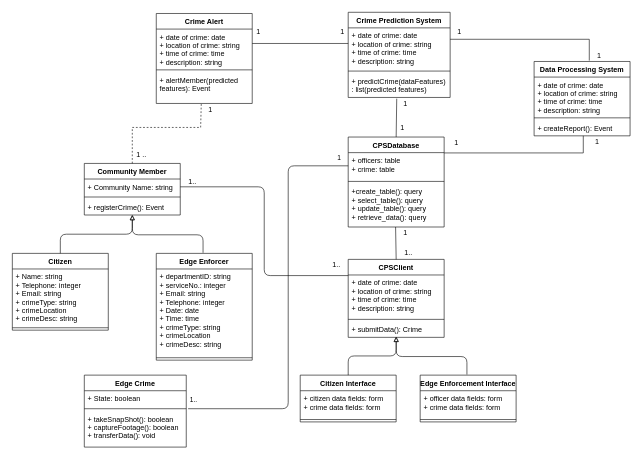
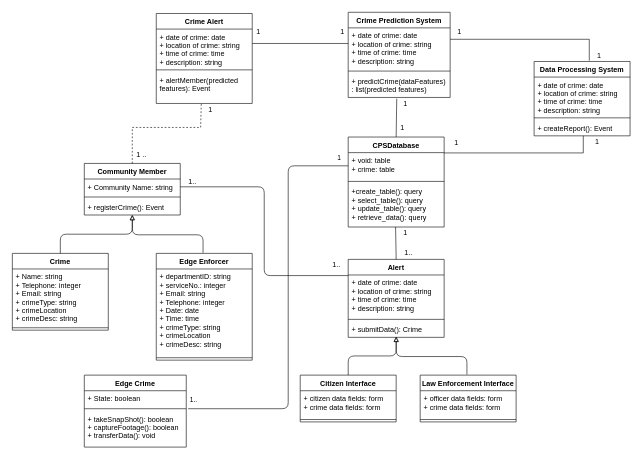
  <mxCell id="0" />
  <mxCell id="1" parent="0" />
  <mxCell id="2" value="Community Member" style="swimlane;fontStyle=1;align=center;verticalAlign=top;childLayout=stackLayout;horizontal=1;startSize=26;horizontalStack=0;resizeParent=1;resizeParentMax=0;resizeLast=0;collapsible=1;marginBottom=0;" parent="1" vertex="1"><mxGeometry x="140" y="272" width="160" height="86" as="geometry" /></mxCell>
  <mxCell id="3" value="+ Community Name: string" style="text;strokeColor=none;fillColor=none;align=left;verticalAlign=top;spacingLeft=4;spacingRight=4;overflow=hidden;rotatable=0;points=[[0,0.5],[1,0.5]];portConstraint=eastwest;" parent="2" vertex="1"><mxGeometry y="26" width="160" height="26" as="geometry" /></mxCell>
  <mxCell id="4" value="" style="line;strokeWidth=1;fillColor=none;align=left;verticalAlign=middle;spacingTop=-1;spacingLeft=3;spacingRight=3;rotatable=0;labelPosition=right;points=[];portConstraint=eastwest;" parent="2" vertex="1"><mxGeometry y="52" width="160" height="8" as="geometry" /></mxCell>
  <mxCell id="5" value="+ registerCrime(): Event" style="text;strokeColor=none;fillColor=none;align=left;verticalAlign=top;spacingLeft=4;spacingRight=4;overflow=hidden;rotatable=0;points=[[0,0.5],[1,0.5]];portConstraint=eastwest;" parent="2" vertex="1"><mxGeometry y="60" width="160" height="26" as="geometry" /></mxCell>
- <mxCell id="6" value="Citizen" style="swimlane;fontStyle=1;align=center;verticalAlign=top;childLayout=stackLayout;horizontal=1;startSize=26;horizontalStack=0;resizeParent=1;resizeParentMax=0;resizeLast=0;collapsible=1;marginBottom=0;" parent="1" vertex="1"><mxGeometry x="20" y="422" width="160" height="128" as="geometry" /></mxCell>
+ <mxCell id="6" value="Crime" style="swimlane;fontStyle=1;align=center;verticalAlign=top;childLayout=stackLayout;horizontal=1;startSize=26;horizontalStack=0;resizeParent=1;resizeParentMax=0;resizeLast=0;collapsible=1;marginBottom=0;" parent="1" vertex="1"><mxGeometry x="20" y="422" width="160" height="128" as="geometry" /></mxCell>
  <mxCell id="7" value="+ Name: string&#10;+ Telephone: integer&#10;+ Email: string&#10;+ crimeType: string&#10;+ crimeLocation&#10;+ crimeDesc: string" style="text;strokeColor=none;fillColor=none;align=left;verticalAlign=top;spacingLeft=4;spacingRight=4;overflow=hidden;rotatable=0;points=[[0,0.5],[1,0.5]];portConstraint=eastwest;" parent="6" vertex="1"><mxGeometry y="26" width="160" height="94" as="geometry" /></mxCell>
  <mxCell id="8" value="" style="line;strokeWidth=1;fillColor=none;align=left;verticalAlign=middle;spacingTop=-1;spacingLeft=3;spacingRight=3;rotatable=0;labelPosition=right;points=[];portConstraint=eastwest;" parent="6" vertex="1"><mxGeometry y="120" width="160" height="8" as="geometry" /></mxCell>
  <mxCell id="9" value="Edge Enforcer" style="swimlane;fontStyle=1;align=center;verticalAlign=top;childLayout=stackLayout;horizontal=1;startSize=26;horizontalStack=0;resizeParent=1;resizeParentMax=0;resizeLast=0;collapsible=1;marginBottom=0;" parent="1" vertex="1"><mxGeometry x="260" y="422" width="160" height="178" as="geometry" /></mxCell>
  <mxCell id="10" value="+ departmentID: string&#10;+ serviceNo.: integer&#10;+ Email: string&#10;+ Telephone: integer&#10;+ Date: date&#10;+ Time: time&#10;+ crimeType: string&#10;+ crimeLocation&#10;+ crimeDesc: string" style="text;strokeColor=none;fillColor=none;align=left;verticalAlign=top;spacingLeft=4;spacingRight=4;overflow=hidden;rotatable=0;points=[[0,0.5],[1,0.5]];portConstraint=eastwest;" parent="9" vertex="1"><mxGeometry y="26" width="160" height="144" as="geometry" /></mxCell>
  <mxCell id="11" value="" style="line;strokeWidth=1;fillColor=none;align=left;verticalAlign=middle;spacingTop=-1;spacingLeft=3;spacingRight=3;rotatable=0;labelPosition=right;points=[];portConstraint=eastwest;" parent="9" vertex="1"><mxGeometry y="170" width="160" height="8" as="geometry" /></mxCell>
  <mxCell id="12" value="Edge Crime" style="swimlane;fontStyle=1;align=center;verticalAlign=top;childLayout=stackLayout;horizontal=1;startSize=26;horizontalStack=0;resizeParent=1;resizeParentMax=0;resizeLast=0;collapsible=1;marginBottom=0;" parent="1" vertex="1"><mxGeometry x="140" y="625" width="170" height="120" as="geometry" /></mxCell>
  <mxCell id="13" value="+ State: boolean" style="text;strokeColor=none;fillColor=none;align=left;verticalAlign=top;spacingLeft=4;spacingRight=4;overflow=hidden;rotatable=0;points=[[0,0.5],[1,0.5]];portConstraint=eastwest;" parent="12" vertex="1"><mxGeometry y="26" width="170" height="26" as="geometry" /></mxCell>
  <mxCell id="14" value="" style="line;strokeWidth=1;fillColor=none;align=left;verticalAlign=middle;spacingTop=-1;spacingLeft=3;spacingRight=3;rotatable=0;labelPosition=right;points=[];portConstraint=eastwest;" parent="12" vertex="1"><mxGeometry y="52" width="170" height="8" as="geometry" /></mxCell>
  <mxCell id="15" value="+ takeSnapShot(): boolean&#10;+ captureFootage(): boolean&#10;+ transferData(): void" style="text;strokeColor=none;fillColor=none;align=left;verticalAlign=top;spacingLeft=4;spacingRight=4;overflow=hidden;rotatable=0;points=[[0,0.5],[1,0.5]];portConstraint=eastwest;" parent="12" vertex="1"><mxGeometry y="60" width="170" height="60" as="geometry" /></mxCell>
- <mxCell id="16" value="CPSClient" style="swimlane;fontStyle=1;align=center;verticalAlign=top;childLayout=stackLayout;horizontal=1;startSize=26;horizontalStack=0;resizeParent=1;resizeParentMax=0;resizeLast=0;collapsible=1;marginBottom=0;" parent="1" vertex="1"><mxGeometry x="580" y="432" width="160" height="130" as="geometry" /></mxCell>
+ <mxCell id="16" value="Alert" style="swimlane;fontStyle=1;align=center;verticalAlign=top;childLayout=stackLayout;horizontal=1;startSize=26;horizontalStack=0;resizeParent=1;resizeParentMax=0;resizeLast=0;collapsible=1;marginBottom=0;" parent="1" vertex="1"><mxGeometry x="580" y="432" width="160" height="130" as="geometry" /></mxCell>
  <mxCell id="17" value="+ date of crime: date&#10;+ location of crime: string&#10;+ time of crime: time&#10;+ description: string" style="text;strokeColor=none;fillColor=none;align=left;verticalAlign=top;spacingLeft=4;spacingRight=4;overflow=hidden;rotatable=0;points=[[0,0.5],[1,0.5]];portConstraint=eastwest;" parent="16" vertex="1"><mxGeometry y="26" width="160" height="70" as="geometry" /></mxCell>
  <mxCell id="18" value="" style="line;strokeWidth=1;fillColor=none;align=left;verticalAlign=middle;spacingTop=-1;spacingLeft=3;spacingRight=3;rotatable=0;labelPosition=right;points=[];portConstraint=eastwest;" parent="16" vertex="1"><mxGeometry y="96" width="160" height="8" as="geometry" /></mxCell>
  <mxCell id="19" value="+ submitData(): Crime" style="text;strokeColor=none;fillColor=none;align=left;verticalAlign=top;spacingLeft=4;spacingRight=4;overflow=hidden;rotatable=0;points=[[0,0.5],[1,0.5]];portConstraint=eastwest;" parent="16" vertex="1"><mxGeometry y="104" width="160" height="26" as="geometry" /></mxCell>
  <mxCell id="20" value="" style="endArrow=none;dashed=0;endFill=1;html=1;edgeStyle=elbowEdgeStyle;entryX=0;entryY=0.5;entryDx=0;entryDy=0;exitX=1.018;exitY=-0.067;exitDx=0;exitDy=0;exitPerimeter=0;" parent="1" source="15" target="33" edge="1"><mxGeometry width="160" relative="1" as="geometry"><mxPoint x="303" y="633.5" as="sourcePoint" /><mxPoint x="580" y="459" as="targetPoint" /><Array as="points"><mxPoint x="480" y="452" /></Array></mxGeometry></mxCell>
  <mxCell id="21" value="1.." style="edgeLabel;html=1;align=center;verticalAlign=middle;resizable=0;points=[];" parent="20" vertex="1" connectable="0"><mxGeometry x="-0.901" relative="1" as="geometry"><mxPoint x="-25" y="-15" as="offset" /></mxGeometry></mxCell>
  <mxCell id="22" value="1" style="edgeLabel;html=1;align=center;verticalAlign=middle;resizable=0;points=[];" parent="20" vertex="1" connectable="0"><mxGeometry x="0.95" y="2" relative="1" as="geometry"><mxPoint x="1" y="-12" as="offset" /></mxGeometry></mxCell>
  <mxCell id="23" value="" style="endArrow=none;dashed=0;endFill=1;html=1;edgeStyle=elbowEdgeStyle;exitX=1;exitY=0.5;exitDx=0;exitDy=0;" parent="1" source="3" edge="1"><mxGeometry width="160" relative="1" as="geometry"><mxPoint x="310" y="643.5" as="sourcePoint" /><mxPoint x="580" y="459" as="targetPoint" /></mxGeometry></mxCell>
  <mxCell id="24" value="Citizen Interface" style="swimlane;fontStyle=1;align=center;verticalAlign=top;childLayout=stackLayout;horizontal=1;startSize=26;horizontalStack=0;resizeParent=1;resizeParentMax=0;resizeLast=0;collapsible=1;marginBottom=0;" parent="1" vertex="1"><mxGeometry x="500" y="625" width="160" height="78" as="geometry" /></mxCell>
  <mxCell id="25" value="+ citizen data fields: form&#10;+ crime data fields: form" style="text;strokeColor=none;fillColor=none;align=left;verticalAlign=top;spacingLeft=4;spacingRight=4;overflow=hidden;rotatable=0;points=[[0,0.5],[1,0.5]];portConstraint=eastwest;" parent="24" vertex="1"><mxGeometry y="26" width="160" height="44" as="geometry" /></mxCell>
  <mxCell id="26" value="" style="line;strokeWidth=1;fillColor=none;align=left;verticalAlign=middle;spacingTop=-1;spacingLeft=3;spacingRight=3;rotatable=0;labelPosition=right;points=[];portConstraint=eastwest;" parent="24" vertex="1"><mxGeometry y="70" width="160" height="8" as="geometry" /></mxCell>
- <mxCell id="27" value="Edge Enforcement Interface" style="swimlane;fontStyle=1;align=center;verticalAlign=top;childLayout=stackLayout;horizontal=1;startSize=26;horizontalStack=0;resizeParent=1;resizeParentMax=0;resizeLast=0;collapsible=1;marginBottom=0;" parent="1" vertex="1"><mxGeometry x="700" y="625" width="160" height="78" as="geometry" /></mxCell>
+ <mxCell id="27" value="Law Enforcement Interface" style="swimlane;fontStyle=1;align=center;verticalAlign=top;childLayout=stackLayout;horizontal=1;startSize=26;horizontalStack=0;resizeParent=1;resizeParentMax=0;resizeLast=0;collapsible=1;marginBottom=0;" parent="1" vertex="1"><mxGeometry x="700" y="625" width="160" height="78" as="geometry" /></mxCell>
  <mxCell id="28" value="+ officer data fields: form&#10;+ crime data fields: form" style="text;strokeColor=none;fillColor=none;align=left;verticalAlign=top;spacingLeft=4;spacingRight=4;overflow=hidden;rotatable=0;points=[[0,0.5],[1,0.5]];portConstraint=eastwest;" parent="27" vertex="1"><mxGeometry y="26" width="160" height="44" as="geometry" /></mxCell>
  <mxCell id="29" value="" style="line;strokeWidth=1;fillColor=none;align=left;verticalAlign=middle;spacingTop=-1;spacingLeft=3;spacingRight=3;rotatable=0;labelPosition=right;points=[];portConstraint=eastwest;" parent="27" vertex="1"><mxGeometry y="70" width="160" height="8" as="geometry" /></mxCell>
  <mxCell id="30" value="" style="endArrow=block;dashed=0;endFill=0;edgeStyle=orthogonalEdgeStyle;html=1;edgeStyle=orthogonalEdgeStyle;exitX=0.5;exitY=0;exitDx=0;exitDy=0;entryX=0.513;entryY=1.115;entryDx=0;entryDy=0;entryPerimeter=0;" parent="1" edge="1"><mxGeometry width="160" relative="1" as="geometry"><mxPoint x="778" y="624" as="sourcePoint" /><mxPoint x="660.08" y="560.99" as="targetPoint" /><Array as="points"><mxPoint x="778" y="594" /><mxPoint x="660" y="594" /></Array></mxGeometry></mxCell>
  <mxCell id="31" value="" style="endArrow=block;dashed=0;endFill=0;edgeStyle=orthogonalEdgeStyle;html=1;edgeStyle=orthogonalEdgeStyle;exitX=0.5;exitY=0;exitDx=0;exitDy=0;" parent="1" source="24" edge="1"><mxGeometry width="160" relative="1" as="geometry"><mxPoint x="560" y="631" as="sourcePoint" /><mxPoint x="660" y="561" as="targetPoint" /><Array as="points"><mxPoint x="580" y="593" /><mxPoint x="660" y="593" /></Array></mxGeometry></mxCell>
  <mxCell id="32" value="CPSDatabase" style="swimlane;fontStyle=1;align=center;verticalAlign=top;childLayout=stackLayout;horizontal=1;startSize=26;horizontalStack=0;resizeParent=1;resizeParentMax=0;resizeLast=0;collapsible=1;marginBottom=0;" parent="1" vertex="1"><mxGeometry x="580" y="228" width="160" height="150" as="geometry" /></mxCell>
- <mxCell id="33" value="+ officers: table&#10;+ crime: table" style="text;strokeColor=none;fillColor=none;align=left;verticalAlign=top;spacingLeft=4;spacingRight=4;overflow=hidden;rotatable=0;points=[[0,0.5],[1,0.5]];portConstraint=eastwest;" parent="32" vertex="1"><mxGeometry y="26" width="160" height="44" as="geometry" /></mxCell>
+ <mxCell id="33" value="+ void: table&#10;+ crime: table" style="text;strokeColor=none;fillColor=none;align=left;verticalAlign=top;spacingLeft=4;spacingRight=4;overflow=hidden;rotatable=0;points=[[0,0.5],[1,0.5]];portConstraint=eastwest;" parent="32" vertex="1"><mxGeometry y="26" width="160" height="44" as="geometry" /></mxCell>
  <mxCell id="34" value="" style="line;strokeWidth=1;fillColor=none;align=left;verticalAlign=middle;spacingTop=-1;spacingLeft=3;spacingRight=3;rotatable=0;labelPosition=right;points=[];portConstraint=eastwest;" parent="32" vertex="1"><mxGeometry y="70" width="160" height="8" as="geometry" /></mxCell>
  <mxCell id="35" value="+create_table(): query&#10;+ select_table(): query&#10;+ update_table(): query&#10;+ retrieve_data(): query" style="text;strokeColor=none;fillColor=none;align=left;verticalAlign=top;spacingLeft=4;spacingRight=4;overflow=hidden;rotatable=0;points=[[0,0.5],[1,0.5]];portConstraint=eastwest;" parent="32" vertex="1"><mxGeometry y="78" width="160" height="72" as="geometry" /></mxCell>
  <mxCell id="36" value="Crime Alert" style="swimlane;fontStyle=1;align=center;verticalAlign=top;childLayout=stackLayout;horizontal=1;startSize=26;horizontalStack=0;resizeParent=1;resizeParentMax=0;resizeLast=0;collapsible=1;marginBottom=0;" parent="1" vertex="1"><mxGeometry x="260" y="22" width="160" height="150" as="geometry" /></mxCell>
  <mxCell id="37" value="+ date of crime: date&#10;+ location of crime: string&#10;+ time of crime: time&#10;+ description: string" style="text;strokeColor=none;fillColor=none;align=left;verticalAlign=top;spacingLeft=4;spacingRight=4;overflow=hidden;rotatable=0;points=[[0,0.5],[1,0.5]];portConstraint=eastwest;" parent="36" vertex="1"><mxGeometry y="26" width="160" height="64" as="geometry" /></mxCell>
  <mxCell id="38" value="" style="line;strokeWidth=1;fillColor=none;align=left;verticalAlign=middle;spacingTop=-1;spacingLeft=3;spacingRight=3;rotatable=0;labelPosition=right;points=[];portConstraint=eastwest;" parent="36" vertex="1"><mxGeometry y="90" width="160" height="8" as="geometry" /></mxCell>
  <mxCell id="39" value="+ alertMember(predicted &#10;features): Event" style="text;strokeColor=none;fillColor=none;align=left;verticalAlign=top;spacingLeft=4;spacingRight=4;overflow=hidden;rotatable=0;points=[[0,0.5],[1,0.5]];portConstraint=eastwest;" parent="36" vertex="1"><mxGeometry y="98" width="160" height="52" as="geometry" /></mxCell>
  <mxCell id="40" value="" style="endArrow=none;html=1;rounded=0;edgeStyle=orthogonalEdgeStyle;entryX=0.469;entryY=1;entryDx=0;entryDy=0;entryPerimeter=0;exitX=0.5;exitY=0;exitDx=0;exitDy=0;dashed=1;" parent="1" source="2" target="39" edge="1"><mxGeometry relative="1" as="geometry"><mxPoint x="210" y="172" as="sourcePoint" /><mxPoint x="370" y="172" as="targetPoint" /><Array as="points"><mxPoint x="220" y="212" /><mxPoint x="334" y="212" /></Array></mxGeometry></mxCell>
  <mxCell id="41" value="Crime Prediction System" style="swimlane;fontStyle=1;align=center;verticalAlign=top;childLayout=stackLayout;horizontal=1;startSize=26;horizontalStack=0;resizeParent=1;resizeParentMax=0;resizeLast=0;collapsible=1;marginBottom=0;" parent="1" vertex="1"><mxGeometry x="580" y="20" width="170" height="142" as="geometry" /></mxCell>
  <mxCell id="42" value="+ date of crime: date&#10;+ location of crime: string&#10;+ time of crime: time&#10;+ description: string" style="text;strokeColor=none;fillColor=none;align=left;verticalAlign=top;spacingLeft=4;spacingRight=4;overflow=hidden;rotatable=0;points=[[0,0.5],[1,0.5]];portConstraint=eastwest;" parent="41" vertex="1"><mxGeometry y="26" width="170" height="68" as="geometry" /></mxCell>
  <mxCell id="43" value="" style="line;strokeWidth=1;fillColor=none;align=left;verticalAlign=middle;spacingTop=-1;spacingLeft=3;spacingRight=3;rotatable=0;labelPosition=right;points=[];portConstraint=eastwest;" parent="41" vertex="1"><mxGeometry y="94" width="170" height="8" as="geometry" /></mxCell>
  <mxCell id="44" value="+ predictCrime(dataFeatures)&#10;: list(predicted features)" style="text;strokeColor=none;fillColor=none;align=left;verticalAlign=top;spacingLeft=4;spacingRight=4;overflow=hidden;rotatable=0;points=[[0,0.5],[1,0.5]];portConstraint=eastwest;" parent="41" vertex="1"><mxGeometry y="102" width="170" height="40" as="geometry" /></mxCell>
  <mxCell id="45" value="" style="endArrow=none;html=1;rounded=0;" parent="1" edge="1"><mxGeometry relative="1" as="geometry"><mxPoint x="420" y="72" as="sourcePoint" /><mxPoint x="580" y="72" as="targetPoint" /></mxGeometry></mxCell>
  <mxCell id="46" value="Data Processing System" style="swimlane;fontStyle=1;align=center;verticalAlign=top;childLayout=stackLayout;horizontal=1;startSize=26;horizontalStack=0;resizeParent=1;resizeParentMax=0;resizeLast=0;collapsible=1;marginBottom=0;" parent="1" vertex="1"><mxGeometry x="890" y="102" width="160" height="124" as="geometry" /></mxCell>
  <mxCell id="47" value="+ date of crime: date&#10;+ location of crime: string&#10;+ time of crime: time&#10;+ description: string" style="text;strokeColor=none;fillColor=none;align=left;verticalAlign=top;spacingLeft=4;spacingRight=4;overflow=hidden;rotatable=0;points=[[0,0.5],[1,0.5]];portConstraint=eastwest;" parent="46" vertex="1"><mxGeometry y="26" width="160" height="64" as="geometry" /></mxCell>
  <mxCell id="48" value="" style="line;strokeWidth=1;fillColor=none;align=left;verticalAlign=middle;spacingTop=-1;spacingLeft=3;spacingRight=3;rotatable=0;labelPosition=right;points=[];portConstraint=eastwest;" parent="46" vertex="1"><mxGeometry y="90" width="160" height="8" as="geometry" /></mxCell>
  <mxCell id="49" value="+ createReport(): Event" style="text;strokeColor=none;fillColor=none;align=left;verticalAlign=top;spacingLeft=4;spacingRight=4;overflow=hidden;rotatable=0;points=[[0,0.5],[1,0.5]];portConstraint=eastwest;" parent="46" vertex="1"><mxGeometry y="98" width="160" height="26" as="geometry" /></mxCell>
  <mxCell id="50" value="" style="endArrow=none;html=1;rounded=0;entryX=0.513;entryY=1;entryDx=0;entryDy=0;entryPerimeter=0;edgeStyle=elbowEdgeStyle;" parent="1" target="49" edge="1"><mxGeometry relative="1" as="geometry"><mxPoint x="740" y="254.5" as="sourcePoint" /><mxPoint x="900" y="254.5" as="targetPoint" /><Array as="points"><mxPoint x="972" y="242" /></Array></mxGeometry></mxCell>
  <mxCell id="51" value="" style="endArrow=none;html=1;rounded=0;edgeStyle=elbowEdgeStyle;entryX=0.575;entryY=-0.012;entryDx=0;entryDy=0;entryPerimeter=0;" parent="1" target="46" edge="1"><mxGeometry relative="1" as="geometry"><mxPoint x="750" y="65" as="sourcePoint" /><mxPoint x="900" y="64.5" as="targetPoint" /><Array as="points"><mxPoint x="982" y="82" /></Array></mxGeometry></mxCell>
  <mxCell id="52" value="" style="endArrow=none;html=1;rounded=0;entryX=0.5;entryY=0;entryDx=0;entryDy=0;exitX=0.476;exitY=1.05;exitDx=0;exitDy=0;exitPerimeter=0;" parent="1" source="44" target="32" edge="1"><mxGeometry relative="1" as="geometry"><mxPoint x="660" y="124" as="sourcePoint" /><mxPoint x="640" y="262" as="targetPoint" /></mxGeometry></mxCell>
  <mxCell id="53" value="" style="endArrow=block;dashed=0;endFill=0;edgeStyle=orthogonalEdgeStyle;html=1;edgeStyle=orthogonalEdgeStyle;exitX=0.5;exitY=0;exitDx=0;exitDy=0;entryX=0.513;entryY=1.115;entryDx=0;entryDy=0;entryPerimeter=0;" parent="1" edge="1"><mxGeometry width="160" relative="1" as="geometry"><mxPoint x="338" y="421" as="sourcePoint" /><mxPoint x="220.08" y="357.99" as="targetPoint" /><Array as="points"><mxPoint x="338" y="391" /><mxPoint x="220" y="391" /></Array></mxGeometry></mxCell>
  <mxCell id="54" value="" style="endArrow=block;dashed=0;endFill=0;edgeStyle=orthogonalEdgeStyle;html=1;edgeStyle=orthogonalEdgeStyle;" parent="1" edge="1"><mxGeometry width="160" relative="1" as="geometry"><mxPoint x="100" y="422" as="sourcePoint" /><mxPoint x="220" y="358" as="targetPoint" /><Array as="points"><mxPoint x="100" y="422" /><mxPoint x="100" y="390" /><mxPoint x="220" y="390" /></Array></mxGeometry></mxCell>
  <mxCell id="55" value="1.." style="text;html=1;align=center;verticalAlign=middle;resizable=0;points=[];autosize=1;strokeColor=none;" parent="1" vertex="1"><mxGeometry x="305" y="292" width="30" height="20" as="geometry" /></mxCell>
  <mxCell id="56" value="1.." style="text;html=1;align=center;verticalAlign=middle;resizable=0;points=[];autosize=1;strokeColor=none;" parent="1" vertex="1"><mxGeometry x="545" y="432" width="30" height="20" as="geometry" /></mxCell>
  <mxCell id="57" value="1.." style="text;html=1;align=center;verticalAlign=middle;resizable=0;points=[];autosize=1;strokeColor=none;" parent="1" vertex="1"><mxGeometry x="665" y="412" width="30" height="20" as="geometry" /></mxCell>
  <mxCell id="58" value="1" style="text;html=1;align=center;verticalAlign=middle;resizable=0;points=[];autosize=1;strokeColor=none;" parent="1" vertex="1"><mxGeometry x="665" y="378" width="20" height="20" as="geometry" /></mxCell>
  <mxCell id="59" value="1" style="text;html=1;align=center;verticalAlign=middle;resizable=0;points=[];autosize=1;strokeColor=none;" parent="1" vertex="1"><mxGeometry x="660" y="202" width="20" height="20" as="geometry" /></mxCell>
  <mxCell id="60" value="1" style="text;html=1;align=center;verticalAlign=middle;resizable=0;points=[];autosize=1;strokeColor=none;" parent="1" vertex="1"><mxGeometry x="665" y="162" width="20" height="20" as="geometry" /></mxCell>
  <mxCell id="61" value="" style="endArrow=none;html=1;rounded=0;entryX=0.494;entryY=1;entryDx=0;entryDy=0;entryPerimeter=0;exitX=0.5;exitY=0;exitDx=0;exitDy=0;" parent="1" source="16" target="35" edge="1"><mxGeometry relative="1" as="geometry"><mxPoint x="480" y="362" as="sourcePoint" /><mxPoint x="640" y="362" as="targetPoint" /></mxGeometry></mxCell>
  <mxCell id="62" value="1" style="text;html=1;align=center;verticalAlign=middle;resizable=0;points=[];autosize=1;strokeColor=none;" parent="1" vertex="1"><mxGeometry x="750" y="228" width="20" height="20" as="geometry" /></mxCell>
  <mxCell id="63" value="1" style="text;html=1;align=center;verticalAlign=middle;resizable=0;points=[];autosize=1;strokeColor=none;" parent="1" vertex="1"><mxGeometry x="985" y="226" width="20" height="20" as="geometry" /></mxCell>
  <mxCell id="64" value="1&amp;nbsp;" style="text;html=1;align=center;verticalAlign=middle;resizable=0;points=[];autosize=1;strokeColor=none;" parent="1" vertex="1"><mxGeometry x="985" y="82" width="30" height="20" as="geometry" /></mxCell>
  <mxCell id="65" value="1" style="text;html=1;align=center;verticalAlign=middle;resizable=0;points=[];autosize=1;strokeColor=none;" parent="1" vertex="1"><mxGeometry x="755" y="42" width="20" height="20" as="geometry" /></mxCell>
  <mxCell id="66" value="1" style="text;html=1;align=center;verticalAlign=middle;resizable=0;points=[];autosize=1;strokeColor=none;" parent="1" vertex="1"><mxGeometry x="560" y="42" width="20" height="20" as="geometry" /></mxCell>
  <mxCell id="67" value="1" style="text;html=1;align=center;verticalAlign=middle;resizable=0;points=[];autosize=1;strokeColor=none;" parent="1" vertex="1"><mxGeometry x="420" y="42" width="20" height="20" as="geometry" /></mxCell>
  <mxCell id="68" value="1" style="text;html=1;align=center;verticalAlign=middle;resizable=0;points=[];autosize=1;strokeColor=none;" parent="1" vertex="1"><mxGeometry x="340" y="172" width="20" height="20" as="geometry" /></mxCell>
  <mxCell id="69" value="1 .." style="text;html=1;align=center;verticalAlign=middle;resizable=0;points=[];autosize=1;strokeColor=none;" parent="1" vertex="1"><mxGeometry x="220" y="248" width="30" height="20" as="geometry" /></mxCell>
